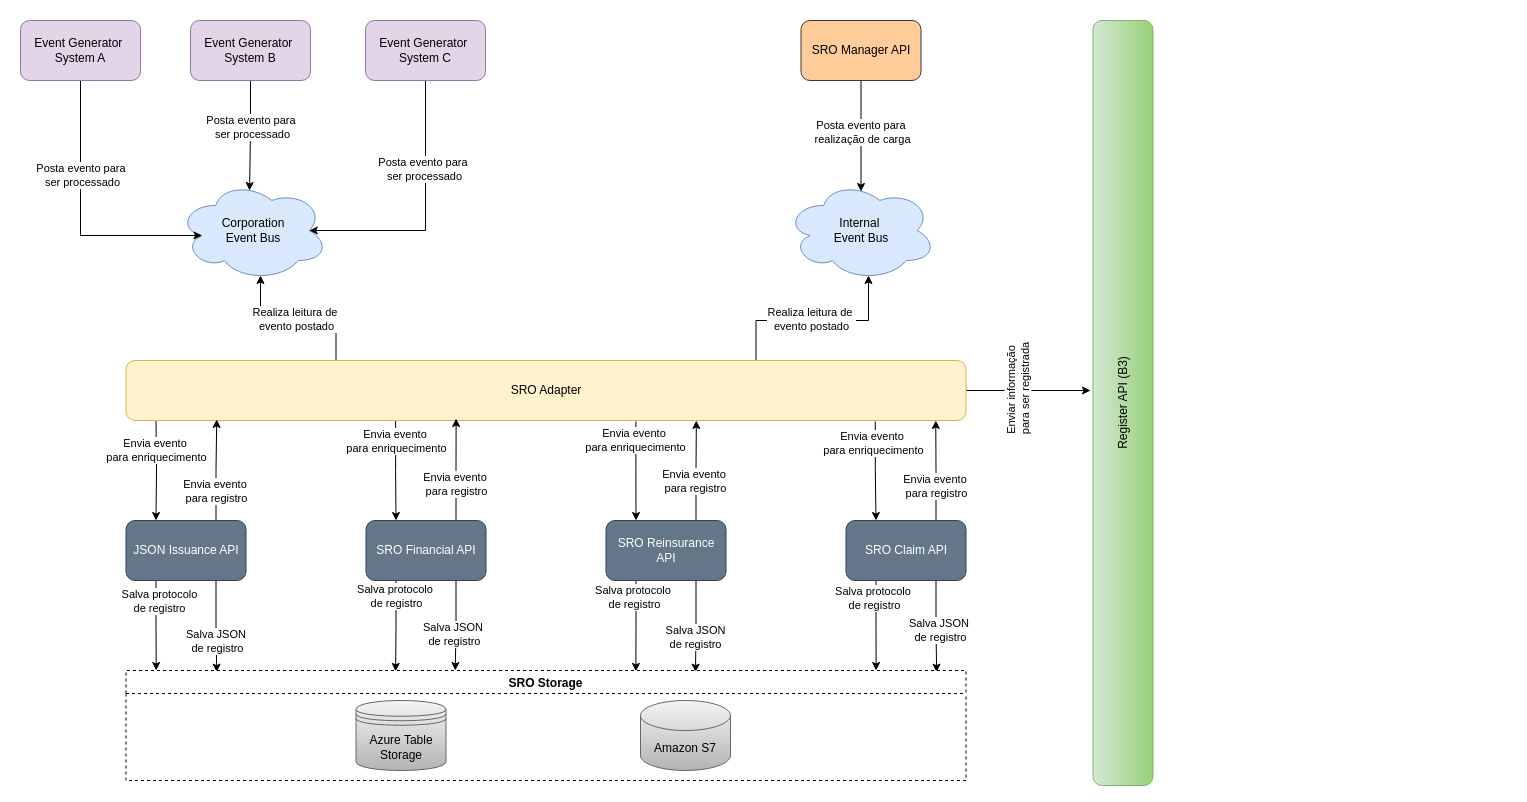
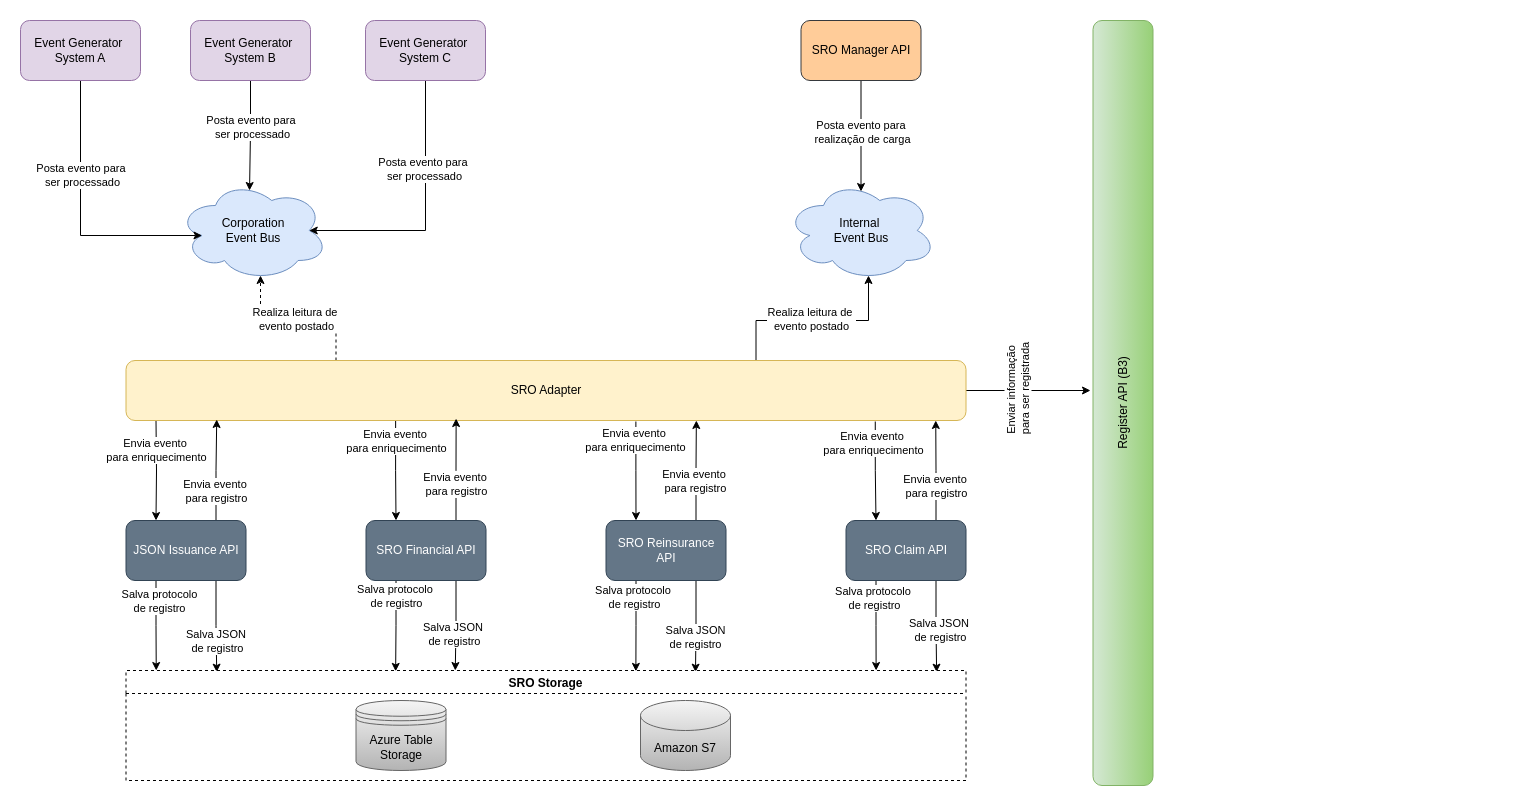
  <mxCell id="0" />
  <mxCell id="1" parent="0" />
  <mxCell id="2" value="Corporation &lt;br&gt;Event Bus" style="ellipse;shape=cloud;whiteSpace=wrap;html=1;fillColor=#dae8fc;strokeColor=#6c8ebf;" vertex="1" parent="1"><mxGeometry x="177.5" y="180" width="150" height="100" as="geometry" /></mxCell>
  <mxCell id="3" value="Internal&amp;nbsp;&lt;br&gt;Event Bus" style="ellipse;shape=cloud;whiteSpace=wrap;html=1;fillColor=#dae8fc;strokeColor=#6c8ebf;" vertex="1" parent="1"><mxGeometry x="785.5" y="180" width="150" height="100" as="geometry" /></mxCell>
- <mxCell id="4" style="edgeStyle=orthogonalEdgeStyle;rounded=0;orthogonalLoop=1;jettySize=auto;html=1;exitX=0.25;exitY=0;exitDx=0;exitDy=0;entryX=0.55;entryY=0.95;entryDx=0;entryDy=0;entryPerimeter=0;" edge="1" parent="1" source="18" target="2"><mxGeometry relative="1" as="geometry" /></mxCell>
+ <mxCell id="4" style="edgeStyle=orthogonalEdgeStyle;rounded=0;orthogonalLoop=1;jettySize=auto;html=1;exitX=0.25;exitY=0;exitDx=0;exitDy=0;entryX=0.55;entryY=0.95;entryDx=0;entryDy=0;entryPerimeter=0;dashed=1;" edge="1" parent="1" source="18" target="2"><mxGeometry relative="1" as="geometry" /></mxCell>
  <mxCell id="5" value="Realiza leitura de&amp;nbsp;&lt;br&gt;evento postado" style="edgeLabel;html=1;align=center;verticalAlign=middle;resizable=0;points=[];" vertex="1" connectable="0" parent="4"><mxGeometry x="0.003" y="-2" relative="1" as="geometry"><mxPoint as="offset" /></mxGeometry></mxCell>
  <mxCell id="6" style="edgeStyle=orthogonalEdgeStyle;rounded=0;orthogonalLoop=1;jettySize=auto;html=1;exitX=0.75;exitY=0;exitDx=0;exitDy=0;entryX=0.55;entryY=0.95;entryDx=0;entryDy=0;entryPerimeter=0;" edge="1" parent="1" source="18" target="3"><mxGeometry relative="1" as="geometry" /></mxCell>
  <mxCell id="7" value="Realiza leitura de&amp;nbsp;&lt;br&gt;evento postado" style="edgeLabel;html=1;align=center;verticalAlign=middle;resizable=0;points=[];" vertex="1" connectable="0" parent="6"><mxGeometry x="-0.053" y="2" relative="1" as="geometry"><mxPoint x="1" as="offset" /></mxGeometry></mxCell>
  <mxCell id="8" style="edgeStyle=orthogonalEdgeStyle;rounded=0;orthogonalLoop=1;jettySize=auto;html=1;entryX=0.25;entryY=0;entryDx=0;entryDy=0;" edge="1" parent="1" target="25"><mxGeometry relative="1" as="geometry"><mxPoint x="155.5" y="420" as="sourcePoint" /></mxGeometry></mxCell>
  <mxCell id="9" value="Envia evento&amp;nbsp;&lt;br&gt;para enriquecimento" style="edgeLabel;html=1;align=center;verticalAlign=middle;resizable=0;points=[];" vertex="1" connectable="0" parent="8"><mxGeometry x="-0.104" relative="1" as="geometry"><mxPoint y="-15" as="offset" /></mxGeometry></mxCell>
  <mxCell id="10" style="edgeStyle=orthogonalEdgeStyle;rounded=0;orthogonalLoop=1;jettySize=auto;html=1;entryX=0.25;entryY=0;entryDx=0;entryDy=0;exitX=0.321;exitY=0.983;exitDx=0;exitDy=0;exitPerimeter=0;" edge="1" parent="1" source="18" target="32"><mxGeometry relative="1" as="geometry" /></mxCell>
  <mxCell id="11" value="Envia evento&amp;nbsp;&lt;br&gt;para enriquecimento" style="edgeLabel;html=1;align=center;verticalAlign=middle;resizable=0;points=[];" vertex="1" connectable="0" parent="10"><mxGeometry x="-0.566" relative="1" as="geometry"><mxPoint as="offset" /></mxGeometry></mxCell>
  <mxCell id="12" style="edgeStyle=orthogonalEdgeStyle;rounded=0;orthogonalLoop=1;jettySize=auto;html=1;exitX=0.607;exitY=1.017;exitDx=0;exitDy=0;entryX=0.25;entryY=0;entryDx=0;entryDy=0;exitPerimeter=0;" edge="1" parent="1" source="18" target="39"><mxGeometry relative="1" as="geometry" /></mxCell>
  <mxCell id="13" value="Envia evento&amp;nbsp;&lt;br&gt;para enriquecimento" style="edgeLabel;html=1;align=center;verticalAlign=middle;resizable=0;points=[];" vertex="1" connectable="0" parent="12"><mxGeometry x="-0.637" y="-1" relative="1" as="geometry"><mxPoint as="offset" /></mxGeometry></mxCell>
  <mxCell id="14" style="edgeStyle=orthogonalEdgeStyle;rounded=0;orthogonalLoop=1;jettySize=auto;html=1;exitX=0.892;exitY=1.017;exitDx=0;exitDy=0;entryX=0.25;entryY=0;entryDx=0;entryDy=0;exitPerimeter=0;" edge="1" parent="1" source="18" target="46"><mxGeometry relative="1" as="geometry" /></mxCell>
  <mxCell id="15" value="Envia evento&amp;nbsp;&lt;br&gt;para enriquecimento" style="edgeLabel;html=1;align=center;verticalAlign=middle;resizable=0;points=[];" vertex="1" connectable="0" parent="14"><mxGeometry x="-0.579" y="-2" relative="1" as="geometry"><mxPoint as="offset" /></mxGeometry></mxCell>
  <mxCell id="16" style="edgeStyle=orthogonalEdgeStyle;rounded=0;orthogonalLoop=1;jettySize=auto;html=1;exitX=1;exitY=0.5;exitDx=0;exitDy=0;" edge="1" parent="1" source="18"><mxGeometry relative="1" as="geometry"><mxPoint x="1090" y="390" as="targetPoint" /></mxGeometry></mxCell>
  <mxCell id="17" value="Enviar informação&amp;nbsp;&lt;br&gt;para ser registrada" style="edgeLabel;html=1;align=center;verticalAlign=middle;resizable=0;points=[];rotation=-90;" vertex="1" connectable="0" parent="16"><mxGeometry x="-0.192" y="1" relative="1" as="geometry"><mxPoint as="offset" /></mxGeometry></mxCell>
  <mxCell id="18" value="SRO Adapter" style="rounded=1;whiteSpace=wrap;html=1;fillColor=#fff2cc;strokeColor=#d6b656;" vertex="1" parent="1"><mxGeometry x="125.5" y="360" width="840" height="60" as="geometry" /></mxCell>
  <mxCell id="19" style="edgeStyle=orthogonalEdgeStyle;rounded=0;orthogonalLoop=1;jettySize=auto;html=1;exitX=0.75;exitY=0;exitDx=0;exitDy=0;entryX=0.108;entryY=0.983;entryDx=0;entryDy=0;entryPerimeter=0;" edge="1" parent="1" source="25" target="18"><mxGeometry relative="1" as="geometry" /></mxCell>
  <mxCell id="20" value="Envia evento&amp;nbsp;&lt;br&gt;para registro" style="edgeLabel;html=1;align=center;verticalAlign=middle;resizable=0;points=[];" vertex="1" connectable="0" parent="19"><mxGeometry x="-0.41" y="1" relative="1" as="geometry"><mxPoint x="1" as="offset" /></mxGeometry></mxCell>
  <mxCell id="21" style="edgeStyle=orthogonalEdgeStyle;rounded=0;orthogonalLoop=1;jettySize=auto;html=1;exitX=0.25;exitY=1;exitDx=0;exitDy=0;entryX=0.036;entryY=0;entryDx=0;entryDy=0;entryPerimeter=0;" edge="1" parent="1" source="25" target="59"><mxGeometry relative="1" as="geometry" /></mxCell>
  <mxCell id="22" value="Salva protocolo&lt;br&gt;de registro" style="edgeLabel;html=1;align=center;verticalAlign=middle;resizable=0;points=[];" vertex="1" connectable="0" parent="21"><mxGeometry x="-0.174" y="3" relative="1" as="geometry"><mxPoint y="-17" as="offset" /></mxGeometry></mxCell>
  <mxCell id="23" style="edgeStyle=orthogonalEdgeStyle;rounded=0;orthogonalLoop=1;jettySize=auto;html=1;exitX=0.75;exitY=1;exitDx=0;exitDy=0;entryX=0.108;entryY=0.015;entryDx=0;entryDy=0;entryPerimeter=0;" edge="1" parent="1" source="25" target="59"><mxGeometry relative="1" as="geometry" /></mxCell>
  <mxCell id="24" value="Salva JSON&amp;nbsp;&lt;br&gt;de registro" style="edgeLabel;html=1;align=center;verticalAlign=middle;resizable=0;points=[];" vertex="1" connectable="0" parent="23"><mxGeometry x="0.12" relative="1" as="geometry"><mxPoint y="9" as="offset" /></mxGeometry></mxCell>
  <mxCell id="25" value="JSON Issuance API" style="rounded=1;whiteSpace=wrap;html=1;fillColor=#647687;strokeColor=#314354;fontColor=#ffffff;" vertex="1" parent="1"><mxGeometry x="125.5" y="520" width="120" height="60" as="geometry" /></mxCell>
  <mxCell id="26" style="edgeStyle=orthogonalEdgeStyle;rounded=0;orthogonalLoop=1;jettySize=auto;html=1;exitX=0.75;exitY=0;exitDx=0;exitDy=0;entryX=0.393;entryY=0.967;entryDx=0;entryDy=0;entryPerimeter=0;" edge="1" parent="1" source="32" target="18"><mxGeometry relative="1" as="geometry" /></mxCell>
  <mxCell id="27" value="Envia evento&amp;nbsp;&lt;br&gt;para registro" style="edgeLabel;html=1;align=center;verticalAlign=middle;resizable=0;points=[];" vertex="1" connectable="0" parent="26"><mxGeometry x="-0.256" y="1" relative="1" as="geometry"><mxPoint x="1" y="1" as="offset" /></mxGeometry></mxCell>
  <mxCell id="28" style="edgeStyle=orthogonalEdgeStyle;rounded=0;orthogonalLoop=1;jettySize=auto;html=1;exitX=0.25;exitY=1;exitDx=0;exitDy=0;entryX=0.321;entryY=0.008;entryDx=0;entryDy=0;entryPerimeter=0;" edge="1" parent="1" source="32" target="59"><mxGeometry relative="1" as="geometry" /></mxCell>
  <mxCell id="29" value="Salva protocolo&amp;nbsp;&lt;br&gt;de registro" style="edgeLabel;html=1;align=center;verticalAlign=middle;resizable=0;points=[];" vertex="1" connectable="0" parent="28"><mxGeometry x="-0.671" relative="1" as="geometry"><mxPoint as="offset" /></mxGeometry></mxCell>
  <mxCell id="30" style="edgeStyle=orthogonalEdgeStyle;rounded=0;orthogonalLoop=1;jettySize=auto;html=1;exitX=0.75;exitY=1;exitDx=0;exitDy=0;entryX=0.392;entryY=0;entryDx=0;entryDy=0;entryPerimeter=0;" edge="1" parent="1" source="32" target="59"><mxGeometry relative="1" as="geometry" /></mxCell>
  <mxCell id="31" value="Salva JSON&amp;nbsp;&lt;br&gt;de registro" style="edgeLabel;html=1;align=center;verticalAlign=middle;resizable=0;points=[];" vertex="1" connectable="0" parent="30"><mxGeometry x="0.184" y="-1" relative="1" as="geometry"><mxPoint as="offset" /></mxGeometry></mxCell>
  <mxCell id="32" value="SRO Financial API" style="rounded=1;whiteSpace=wrap;html=1;fillColor=#647687;strokeColor=#314354;fontColor=#ffffff;" vertex="1" parent="1"><mxGeometry x="365.5" y="520" width="120" height="60" as="geometry" /></mxCell>
  <mxCell id="33" style="edgeStyle=orthogonalEdgeStyle;rounded=0;orthogonalLoop=1;jettySize=auto;html=1;exitX=0.75;exitY=0;exitDx=0;exitDy=0;entryX=0.679;entryY=1;entryDx=0;entryDy=0;entryPerimeter=0;" edge="1" parent="1" source="39" target="18"><mxGeometry relative="1" as="geometry" /></mxCell>
  <mxCell id="34" value="Envia evento&amp;nbsp;&lt;br&gt;para registro" style="edgeLabel;html=1;align=center;verticalAlign=middle;resizable=0;points=[];" vertex="1" connectable="0" parent="33"><mxGeometry x="-0.203" y="2" relative="1" as="geometry"><mxPoint x="1" as="offset" /></mxGeometry></mxCell>
  <mxCell id="35" style="edgeStyle=orthogonalEdgeStyle;rounded=0;orthogonalLoop=1;jettySize=auto;html=1;exitX=0.25;exitY=1;exitDx=0;exitDy=0;entryX=0.607;entryY=0.008;entryDx=0;entryDy=0;entryPerimeter=0;" edge="1" parent="1" source="39" target="59"><mxGeometry relative="1" as="geometry" /></mxCell>
  <mxCell id="36" value="Salva protocolo&amp;nbsp;&lt;br&gt;de registro" style="edgeLabel;html=1;align=center;verticalAlign=middle;resizable=0;points=[];" vertex="1" connectable="0" parent="35"><mxGeometry x="-0.648" y="-2" relative="1" as="geometry"><mxPoint as="offset" /></mxGeometry></mxCell>
  <mxCell id="37" style="edgeStyle=orthogonalEdgeStyle;rounded=0;orthogonalLoop=1;jettySize=auto;html=1;exitX=0.75;exitY=1;exitDx=0;exitDy=0;entryX=0.678;entryY=0.015;entryDx=0;entryDy=0;entryPerimeter=0;" edge="1" parent="1" source="39" target="59"><mxGeometry relative="1" as="geometry" /></mxCell>
  <mxCell id="38" value="Salva JSON &lt;br&gt;de registro" style="edgeLabel;html=1;align=center;verticalAlign=middle;resizable=0;points=[];" vertex="1" connectable="0" parent="37"><mxGeometry x="0.248" y="-1" relative="1" as="geometry"><mxPoint y="-1" as="offset" /></mxGeometry></mxCell>
  <mxCell id="39" value="SRO Reinsurance API" style="rounded=1;whiteSpace=wrap;html=1;fillColor=#647687;strokeColor=#314354;fontColor=#ffffff;" vertex="1" parent="1"><mxGeometry x="605.5" y="520" width="120" height="60" as="geometry" /></mxCell>
  <mxCell id="40" style="edgeStyle=orthogonalEdgeStyle;rounded=0;orthogonalLoop=1;jettySize=auto;html=1;exitX=0.75;exitY=0;exitDx=0;exitDy=0;entryX=0.964;entryY=1;entryDx=0;entryDy=0;entryPerimeter=0;" edge="1" parent="1" source="46" target="18"><mxGeometry relative="1" as="geometry" /></mxCell>
  <mxCell id="41" value="Envia evento&amp;nbsp;&lt;br&gt;para registro" style="edgeLabel;html=1;align=center;verticalAlign=middle;resizable=0;points=[];" vertex="1" connectable="0" parent="40"><mxGeometry x="-0.301" y="1" relative="1" as="geometry"><mxPoint x="1" as="offset" /></mxGeometry></mxCell>
  <mxCell id="42" style="edgeStyle=orthogonalEdgeStyle;rounded=0;orthogonalLoop=1;jettySize=auto;html=1;exitX=0.75;exitY=1;exitDx=0;exitDy=0;entryX=0.965;entryY=0.015;entryDx=0;entryDy=0;entryPerimeter=0;" edge="1" parent="1" source="46" target="59"><mxGeometry relative="1" as="geometry" /></mxCell>
  <mxCell id="43" value="Salva JSON&amp;nbsp;&lt;br&gt;de registro" style="edgeLabel;html=1;align=center;verticalAlign=middle;resizable=0;points=[];" vertex="1" connectable="0" parent="42"><mxGeometry x="0.075" y="3" relative="1" as="geometry"><mxPoint as="offset" /></mxGeometry></mxCell>
  <mxCell id="44" style="edgeStyle=orthogonalEdgeStyle;rounded=0;orthogonalLoop=1;jettySize=auto;html=1;exitX=0.25;exitY=1;exitDx=0;exitDy=0;entryX=0.893;entryY=0;entryDx=0;entryDy=0;entryPerimeter=0;" edge="1" parent="1" source="46" target="59"><mxGeometry relative="1" as="geometry" /></mxCell>
  <mxCell id="45" value="Salva protocolo&amp;nbsp;&lt;br&gt;de registro" style="edgeLabel;html=1;align=center;verticalAlign=middle;resizable=0;points=[];" vertex="1" connectable="0" parent="44"><mxGeometry x="-0.623" y="-2" relative="1" as="geometry"><mxPoint as="offset" /></mxGeometry></mxCell>
  <mxCell id="46" value="SRO Claim API" style="rounded=1;whiteSpace=wrap;html=1;fillColor=#647687;strokeColor=#314354;fontColor=#ffffff;" vertex="1" parent="1"><mxGeometry x="845.5" y="520" width="120" height="60" as="geometry" /></mxCell>
  <mxCell id="47" style="edgeStyle=orthogonalEdgeStyle;rounded=0;orthogonalLoop=1;jettySize=auto;html=1;exitX=0.5;exitY=1;exitDx=0;exitDy=0;entryX=0.16;entryY=0.55;entryDx=0;entryDy=0;entryPerimeter=0;" edge="1" parent="1" source="49" target="2"><mxGeometry relative="1" as="geometry"><Array as="points"><mxPoint x="80" y="235" /></Array></mxGeometry></mxCell>
  <mxCell id="48" value="Posta evento para&amp;nbsp;&lt;br&gt;ser processado" style="edgeLabel;html=1;align=center;verticalAlign=middle;resizable=0;points=[];" vertex="1" connectable="0" parent="47"><mxGeometry x="-0.32" y="1" relative="1" as="geometry"><mxPoint as="offset" /></mxGeometry></mxCell>
  <mxCell id="49" value="Event Generator&amp;nbsp;&lt;br&gt;System A" style="rounded=1;whiteSpace=wrap;html=1;fillColor=#e1d5e7;strokeColor=#9673a6;" vertex="1" parent="1"><mxGeometry x="20" y="20" width="120" height="60" as="geometry" /></mxCell>
  <mxCell id="50" style="edgeStyle=orthogonalEdgeStyle;rounded=0;orthogonalLoop=1;jettySize=auto;html=1;entryX=0.477;entryY=0.1;entryDx=0;entryDy=0;entryPerimeter=0;" edge="1" parent="1" source="52" target="2"><mxGeometry relative="1" as="geometry" /></mxCell>
  <mxCell id="51" value="Posta evento para&amp;nbsp;&lt;br&gt;ser processado" style="edgeLabel;html=1;align=center;verticalAlign=middle;resizable=0;points=[];" vertex="1" connectable="0" parent="50"><mxGeometry x="-0.17" y="1" relative="1" as="geometry"><mxPoint as="offset" /></mxGeometry></mxCell>
  <mxCell id="52" value="Event Generator&amp;nbsp;&lt;br style=&quot;border-color: var(--border-color);&quot;&gt;System B" style="rounded=1;whiteSpace=wrap;html=1;fillColor=#e1d5e7;strokeColor=#9673a6;" vertex="1" parent="1"><mxGeometry x="190" y="20" width="120" height="60" as="geometry" /></mxCell>
  <mxCell id="53" style="edgeStyle=orthogonalEdgeStyle;rounded=0;orthogonalLoop=1;jettySize=auto;html=1;exitX=0.5;exitY=1;exitDx=0;exitDy=0;entryX=0.875;entryY=0.5;entryDx=0;entryDy=0;entryPerimeter=0;" edge="1" parent="1" source="55" target="2"><mxGeometry relative="1" as="geometry"><Array as="points"><mxPoint x="425" y="230" /></Array></mxGeometry></mxCell>
  <mxCell id="54" value="Posta evento para&amp;nbsp;&lt;br&gt;ser processado" style="edgeLabel;html=1;align=center;verticalAlign=middle;resizable=0;points=[];" vertex="1" connectable="0" parent="53"><mxGeometry x="-0.339" y="-2" relative="1" as="geometry"><mxPoint as="offset" /></mxGeometry></mxCell>
  <mxCell id="55" value="Event Generator&amp;nbsp;&lt;br style=&quot;border-color: var(--border-color);&quot;&gt;System C" style="rounded=1;whiteSpace=wrap;html=1;fillColor=#e1d5e7;strokeColor=#9673a6;" vertex="1" parent="1"><mxGeometry x="365" y="20" width="120" height="60" as="geometry" /></mxCell>
  <mxCell id="56" style="edgeStyle=orthogonalEdgeStyle;rounded=0;orthogonalLoop=1;jettySize=auto;html=1;entryX=0.5;entryY=0.11;entryDx=0;entryDy=0;entryPerimeter=0;" edge="1" parent="1" source="58" target="3"><mxGeometry relative="1" as="geometry" /></mxCell>
  <mxCell id="57" value="Posta evento para&amp;nbsp;&lt;br&gt;realização de carga" style="edgeLabel;html=1;align=center;verticalAlign=middle;resizable=0;points=[];" vertex="1" connectable="0" parent="56"><mxGeometry x="-0.081" y="1" relative="1" as="geometry"><mxPoint as="offset" /></mxGeometry></mxCell>
  <mxCell id="58" value="SRO Manager API" style="rounded=1;whiteSpace=wrap;html=1;fillColor=#ffcc99;strokeColor=#36393d;" vertex="1" parent="1"><mxGeometry x="800.5" y="20" width="120" height="60" as="geometry" /></mxCell>
  <mxCell id="59" value="SRO Storage" style="swimlane;dashed=1;" vertex="1" parent="1"><mxGeometry x="125.5" y="670" width="840" height="110" as="geometry" /></mxCell>
  <mxCell id="60" value="Amazon S7" style="shape=cylinder3;whiteSpace=wrap;html=1;boundedLbl=1;backgroundOutline=1;size=15;fillColor=#f5f5f5;strokeColor=#666666;gradientColor=#b3b3b3;" vertex="1" parent="59"><mxGeometry x="514.5" y="30" width="90" height="70" as="geometry" /></mxCell>
  <mxCell id="61" value="Azure Table Storage" style="shape=datastore;whiteSpace=wrap;html=1;fillColor=#f5f5f5;strokeColor=#666666;gradientColor=#b3b3b3;" vertex="1" parent="59"><mxGeometry x="230" y="30" width="90" height="70" as="geometry" /></mxCell>
  <mxCell id="62" value="Register API (B3)" style="rounded=1;whiteSpace=wrap;html=1;rotation=-90;fillColor=#d5e8d4;gradientColor=#97d077;strokeColor=#82b366;" vertex="1" parent="1"><mxGeometry x="740" y="372.5" width="765" height="60" as="geometry" /></mxCell>
